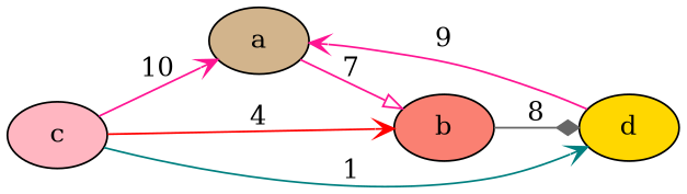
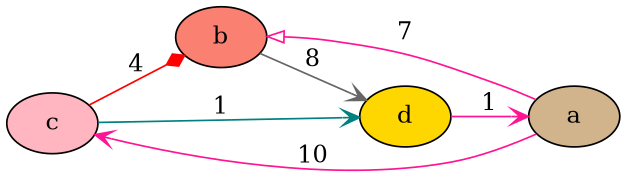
  digraph {
    rankdir=LR
    node [style=filled]
    edge [arrowhead=vee color=deeppink]
    c [fillcolor=lightpink]
    a [fillcolor=tan]
    b [fillcolor=salmon]
    d [fillcolor=gold]
-   c -> b [color=red label=4]
+   c -> b [arrowhead=diamond color=red label=4]
    c -> d [color=teal label=1]
-   c -> a [label=10]
+   a -> c [label=10]
    a -> b [arrowhead=onormal label=7]
-   b -> d [arrowhead=diamond color=gray40 label=8]
-   d -> a [label=9]
+   b -> d [color=gray40 label=8]
+   d -> a [label=1]
  }
